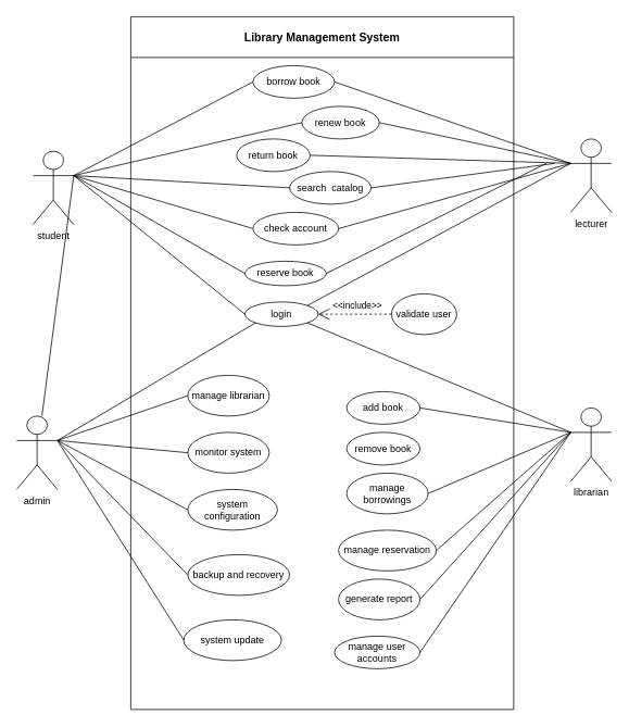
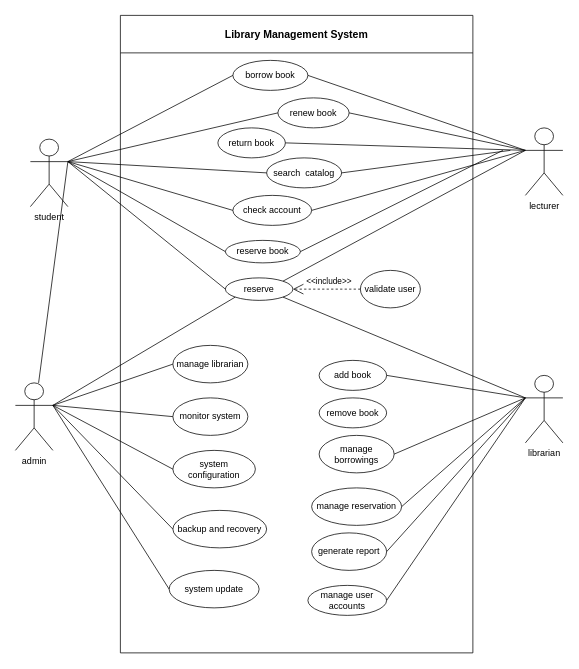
  <mxCell id="0" />
  <mxCell id="1" parent="0" />
  <mxCell id="2" value="Library Management System" style="swimlane;startSize=50;fontSize=14;labelBackgroundColor=default;" vertex="1" parent="1"><mxGeometry x="160" y="20" width="470" height="850" as="geometry" /></mxCell>
  <mxCell id="3" value="reserve book" style="ellipse;whiteSpace=wrap;html=1;" vertex="1" parent="2"><mxGeometry x="140" y="300" width="100" height="30" as="geometry" /></mxCell>
  <mxCell id="4" value="borrow book" style="ellipse;whiteSpace=wrap;html=1;" vertex="1" parent="2"><mxGeometry x="150" y="60" width="100" height="40" as="geometry" /></mxCell>
  <mxCell id="5" value="renew book" style="ellipse;whiteSpace=wrap;html=1;" vertex="1" parent="2"><mxGeometry x="210" y="110" width="95" height="40" as="geometry" /></mxCell>
  <mxCell id="6" value="return book" style="ellipse;whiteSpace=wrap;html=1;" vertex="1" parent="2"><mxGeometry x="130" y="150" width="90" height="40" as="geometry" /></mxCell>
  <mxCell id="7" value="search&amp;nbsp; catalog" style="ellipse;whiteSpace=wrap;html=1;" vertex="1" parent="2"><mxGeometry x="195" y="190" width="100" height="40" as="geometry" /></mxCell>
  <mxCell id="8" value="manage borrowings" style="ellipse;whiteSpace=wrap;html=1;" vertex="1" parent="2"><mxGeometry x="265" y="560" width="100" height="50" as="geometry" /></mxCell>
  <mxCell id="9" value="check account" style="ellipse;whiteSpace=wrap;html=1;" vertex="1" parent="2"><mxGeometry x="150" y="240" width="105" height="40" as="geometry" /></mxCell>
  <mxCell id="10" value="monitor system" style="ellipse;whiteSpace=wrap;html=1;" vertex="1" parent="2"><mxGeometry x="70" y="510" width="100" height="50" as="geometry" /></mxCell>
  <mxCell id="11" value="remove book" style="ellipse;whiteSpace=wrap;html=1;" vertex="1" parent="2"><mxGeometry x="265" y="510" width="90" height="40" as="geometry" /></mxCell>
  <mxCell id="12" value="manage librarian" style="ellipse;whiteSpace=wrap;html=1;" vertex="1" parent="2"><mxGeometry x="70" y="440" width="100" height="50" as="geometry" /></mxCell>
  <mxCell id="13" value="validate user" style="ellipse;whiteSpace=wrap;html=1;" vertex="1" parent="2"><mxGeometry x="320" y="340" width="80" height="50" as="geometry" /></mxCell>
- <mxCell id="14" value="login" style="ellipse;whiteSpace=wrap;html=1;" vertex="1" parent="2"><mxGeometry x="140" y="350" width="90" height="30" as="geometry" /></mxCell>
+ <mxCell id="14" value="reserve" style="ellipse;whiteSpace=wrap;html=1;" vertex="1" parent="2"><mxGeometry x="140" y="350" width="90" height="30" as="geometry" /></mxCell>
  <mxCell id="15" value="" style="endArrow=none;html=1;rounded=0;entryX=1;entryY=0.5;entryDx=0;entryDy=0;" edge="1" parent="2" target="7"><mxGeometry width="50" height="50" relative="1" as="geometry"><mxPoint x="520" y="180" as="sourcePoint" /><mxPoint x="370" y="220" as="targetPoint" /></mxGeometry></mxCell>
  <mxCell id="16" value="" style="endArrow=none;html=1;rounded=0;exitX=1;exitY=0.5;exitDx=0;exitDy=0;" edge="1" parent="2" source="3"><mxGeometry width="50" height="50" relative="1" as="geometry"><mxPoint x="320" y="350" as="sourcePoint" /><mxPoint x="510" y="180" as="targetPoint" /></mxGeometry></mxCell>
  <mxCell id="17" value="&amp;lt;&amp;lt;include&amp;gt;&amp;gt;" style="endArrow=open;endSize=12;dashed=1;html=1;rounded=0;exitX=0;exitY=0.5;exitDx=0;exitDy=0;entryX=1;entryY=0.5;entryDx=0;entryDy=0;" edge="1" parent="2" source="13" target="14"><mxGeometry x="-0.059" y="-11" width="160" relative="1" as="geometry"><mxPoint x="200" y="400" as="sourcePoint" /><mxPoint x="360" y="400" as="targetPoint" /><mxPoint as="offset" /></mxGeometry></mxCell>
  <mxCell id="18" value="add book" style="ellipse;whiteSpace=wrap;html=1;" vertex="1" parent="2"><mxGeometry x="265" y="460" width="90" height="40" as="geometry" /></mxCell>
  <mxCell id="19" value="manage reservation" style="ellipse;whiteSpace=wrap;html=1;" vertex="1" parent="2"><mxGeometry x="255" y="630" width="120" height="50" as="geometry" /></mxCell>
  <mxCell id="20" value="generate report" style="ellipse;whiteSpace=wrap;html=1;" vertex="1" parent="2"><mxGeometry x="255" y="690" width="100" height="50" as="geometry" /></mxCell>
  <mxCell id="21" value="manage user accounts" style="ellipse;whiteSpace=wrap;html=1;" vertex="1" parent="2"><mxGeometry x="250" y="760" width="105" height="40" as="geometry" /></mxCell>
  <mxCell id="22" value="system update" style="ellipse;whiteSpace=wrap;html=1;" vertex="1" parent="2"><mxGeometry x="65" y="740" width="120" height="50" as="geometry" /></mxCell>
  <mxCell id="23" value="system configuration" style="ellipse;whiteSpace=wrap;html=1;" vertex="1" parent="2"><mxGeometry x="70" y="580" width="110" height="50" as="geometry" /></mxCell>
  <mxCell id="24" value="backup and recovery" style="ellipse;whiteSpace=wrap;html=1;" vertex="1" parent="2"><mxGeometry x="70" y="660" width="125" height="50" as="geometry" /></mxCell>
  <mxCell id="25" value="student" style="shape=umlActor;verticalLabelPosition=bottom;verticalAlign=top;html=1;outlineConnect=0;" vertex="1" parent="1"><mxGeometry x="40" y="185" width="50" height="90" as="geometry" /></mxCell>
  <mxCell id="26" value="librarian" style="shape=umlActor;verticalLabelPosition=bottom;verticalAlign=top;html=1;outlineConnect=0;" vertex="1" parent="1"><mxGeometry x="700" y="500" width="50" height="90" as="geometry" /></mxCell>
  <mxCell id="27" value="admin" style="shape=umlActor;verticalLabelPosition=bottom;verticalAlign=top;html=1;outlineConnect=0;" vertex="1" parent="1"><mxGeometry x="20" y="510" width="50" height="90" as="geometry" /></mxCell>
  <mxCell id="28" value="lecturer" style="shape=umlActor;verticalLabelPosition=bottom;verticalAlign=top;html=1;outlineConnect=0;" vertex="1" parent="1"><mxGeometry x="700" y="170" width="50" height="90" as="geometry" /></mxCell>
  <mxCell id="29" value="" style="endArrow=none;html=1;rounded=0;entryX=1;entryY=0.5;entryDx=0;entryDy=0;exitX=0;exitY=0.333;exitDx=0;exitDy=0;exitPerimeter=0;" edge="1" parent="1" source="28" target="4"><mxGeometry width="50" height="50" relative="1" as="geometry"><mxPoint x="690" y="230" as="sourcePoint" /><mxPoint x="640" y="170" as="targetPoint" /></mxGeometry></mxCell>
  <mxCell id="30" value="" style="endArrow=none;html=1;rounded=0;entryX=1;entryY=0.5;entryDx=0;entryDy=0;exitX=0;exitY=0.333;exitDx=0;exitDy=0;exitPerimeter=0;" edge="1" parent="1" source="28" target="9"><mxGeometry width="50" height="50" relative="1" as="geometry"><mxPoint x="670" y="340" as="sourcePoint" /><mxPoint x="620" y="280" as="targetPoint" /></mxGeometry></mxCell>
  <mxCell id="31" value="" style="endArrow=none;html=1;rounded=0;entryX=1;entryY=0.5;entryDx=0;entryDy=0;exitX=0;exitY=0.333;exitDx=0;exitDy=0;exitPerimeter=0;" edge="1" parent="1" source="28" target="5"><mxGeometry width="50" height="50" relative="1" as="geometry"><mxPoint x="570" y="280" as="sourcePoint" /><mxPoint x="520" y="220" as="targetPoint" /></mxGeometry></mxCell>
  <mxCell id="32" value="" style="endArrow=none;html=1;rounded=0;entryX=1;entryY=0.5;entryDx=0;entryDy=0;exitX=0;exitY=0.333;exitDx=0;exitDy=0;exitPerimeter=0;" edge="1" parent="1" source="28" target="6"><mxGeometry width="50" height="50" relative="1" as="geometry"><mxPoint x="570" y="300" as="sourcePoint" /><mxPoint x="520" y="240" as="targetPoint" /></mxGeometry></mxCell>
  <mxCell id="33" value="" style="endArrow=none;html=1;rounded=0;exitX=1;exitY=0;exitDx=0;exitDy=0;entryX=0;entryY=0.333;entryDx=0;entryDy=0;entryPerimeter=0;" edge="1" parent="1" source="14" target="28"><mxGeometry width="50" height="50" relative="1" as="geometry"><mxPoint x="530" y="350" as="sourcePoint" /><mxPoint x="580" y="300" as="targetPoint" /></mxGeometry></mxCell>
  <mxCell id="34" value="" style="endArrow=none;html=1;rounded=0;entryX=0;entryY=0.5;entryDx=0;entryDy=0;exitX=1;exitY=0.333;exitDx=0;exitDy=0;exitPerimeter=0;" edge="1" parent="1" source="25" target="3"><mxGeometry width="50" height="50" relative="1" as="geometry"><mxPoint x="90" y="260" as="sourcePoint" /><mxPoint x="170" y="290" as="targetPoint" /></mxGeometry></mxCell>
  <mxCell id="35" value="" style="endArrow=none;html=1;rounded=0;exitX=1;exitY=0.333;exitDx=0;exitDy=0;exitPerimeter=0;entryX=0;entryY=0.5;entryDx=0;entryDy=0;" edge="1" parent="1" source="25" target="7"><mxGeometry width="50" height="50" relative="1" as="geometry"><mxPoint x="110" y="300" as="sourcePoint" /><mxPoint x="160" y="250" as="targetPoint" /></mxGeometry></mxCell>
  <mxCell id="36" value="" style="endArrow=none;html=1;rounded=0;entryX=0;entryY=0.5;entryDx=0;entryDy=0;exitX=1;exitY=0.333;exitDx=0;exitDy=0;exitPerimeter=0;" edge="1" parent="1" source="25" target="14"><mxGeometry width="50" height="50" relative="1" as="geometry"><mxPoint x="120" y="370" as="sourcePoint" /><mxPoint x="170" y="320" as="targetPoint" /></mxGeometry></mxCell>
  <mxCell id="37" value="" style="endArrow=none;html=1;rounded=0;entryX=0;entryY=0.5;entryDx=0;entryDy=0;exitX=1;exitY=0.333;exitDx=0;exitDy=0;exitPerimeter=0;" edge="1" parent="1" source="25" target="9"><mxGeometry width="50" height="50" relative="1" as="geometry"><mxPoint x="100" y="290" as="sourcePoint" /><mxPoint x="170" y="250" as="targetPoint" /></mxGeometry></mxCell>
  <mxCell id="38" value="" style="endArrow=none;html=1;rounded=0;exitX=1;exitY=0.333;exitDx=0;exitDy=0;exitPerimeter=0;" edge="1" parent="1" source="25" target="27"><mxGeometry width="50" height="50" relative="1" as="geometry"><mxPoint x="120" y="300" as="sourcePoint" /><mxPoint x="170" y="250" as="targetPoint" /></mxGeometry></mxCell>
  <mxCell id="39" value="" style="endArrow=none;html=1;rounded=0;exitX=1;exitY=0.333;exitDx=0;exitDy=0;exitPerimeter=0;entryX=0;entryY=0.5;entryDx=0;entryDy=0;" edge="1" parent="1" source="25" target="5"><mxGeometry width="50" height="50" relative="1" as="geometry"><mxPoint x="120" y="280" as="sourcePoint" /><mxPoint x="170" y="230" as="targetPoint" /></mxGeometry></mxCell>
  <mxCell id="40" value="" style="endArrow=none;html=1;rounded=0;exitX=1;exitY=0.333;exitDx=0;exitDy=0;exitPerimeter=0;entryX=0;entryY=0.5;entryDx=0;entryDy=0;" edge="1" parent="1" source="25" target="4"><mxGeometry width="50" height="50" relative="1" as="geometry"><mxPoint x="120" y="220" as="sourcePoint" /><mxPoint x="170" y="170" as="targetPoint" /></mxGeometry></mxCell>
  <mxCell id="41" value="" style="endArrow=none;html=1;rounded=0;entryX=0;entryY=1;entryDx=0;entryDy=0;exitX=1;exitY=0.333;exitDx=0;exitDy=0;exitPerimeter=0;" edge="1" parent="1" source="27" target="14"><mxGeometry width="50" height="50" relative="1" as="geometry"><mxPoint x="130" y="490" as="sourcePoint" /><mxPoint x="180" y="440" as="targetPoint" /></mxGeometry></mxCell>
  <mxCell id="42" value="" style="endArrow=none;html=1;rounded=0;exitX=1;exitY=1;exitDx=0;exitDy=0;entryX=0;entryY=0.333;entryDx=0;entryDy=0;entryPerimeter=0;" edge="1" parent="1" source="14" target="26"><mxGeometry width="50" height="50" relative="1" as="geometry"><mxPoint x="570" y="510" as="sourcePoint" /><mxPoint x="620" y="460" as="targetPoint" /></mxGeometry></mxCell>
  <mxCell id="43" value="" style="endArrow=none;html=1;rounded=0;exitX=1;exitY=0.5;exitDx=0;exitDy=0;entryX=0;entryY=0.333;entryDx=0;entryDy=0;entryPerimeter=0;" edge="1" parent="1" source="18" target="26"><mxGeometry width="50" height="50" relative="1" as="geometry"><mxPoint x="560" y="570" as="sourcePoint" /><mxPoint x="610" y="520" as="targetPoint" /></mxGeometry></mxCell>
  <mxCell id="44" value="" style="endArrow=none;html=1;rounded=0;entryX=0;entryY=0.333;entryDx=0;entryDy=0;entryPerimeter=0;exitX=1;exitY=0.5;exitDx=0;exitDy=0;" edge="1" parent="1" source="8" target="26"><mxGeometry width="50" height="50" relative="1" as="geometry"><mxPoint x="570" y="630" as="sourcePoint" /><mxPoint x="620" y="580" as="targetPoint" /></mxGeometry></mxCell>
  <mxCell id="45" value="" style="endArrow=none;html=1;rounded=0;entryX=0;entryY=0.333;entryDx=0;entryDy=0;entryPerimeter=0;exitX=1;exitY=0.5;exitDx=0;exitDy=0;" edge="1" parent="1" source="19" target="26"><mxGeometry width="50" height="50" relative="1" as="geometry"><mxPoint x="560" y="660" as="sourcePoint" /><mxPoint x="610" y="610" as="targetPoint" /></mxGeometry></mxCell>
  <mxCell id="46" value="" style="endArrow=none;html=1;rounded=0;entryX=0;entryY=0.333;entryDx=0;entryDy=0;entryPerimeter=0;exitX=1;exitY=0.5;exitDx=0;exitDy=0;" edge="1" parent="1" source="20" target="26"><mxGeometry width="50" height="50" relative="1" as="geometry"><mxPoint x="560" y="700" as="sourcePoint" /><mxPoint x="610" y="650" as="targetPoint" /></mxGeometry></mxCell>
  <mxCell id="47" value="" style="endArrow=none;html=1;rounded=0;entryX=0;entryY=0.333;entryDx=0;entryDy=0;entryPerimeter=0;exitX=1;exitY=0.5;exitDx=0;exitDy=0;" edge="1" parent="1" source="21" target="26"><mxGeometry width="50" height="50" relative="1" as="geometry"><mxPoint x="550" y="750" as="sourcePoint" /><mxPoint x="600" y="700" as="targetPoint" /></mxGeometry></mxCell>
  <mxCell id="48" value="" style="endArrow=none;html=1;rounded=0;entryX=0;entryY=0.5;entryDx=0;entryDy=0;exitX=1;exitY=0.333;exitDx=0;exitDy=0;exitPerimeter=0;" edge="1" parent="1" source="27" target="10"><mxGeometry width="50" height="50" relative="1" as="geometry"><mxPoint x="80" y="650" as="sourcePoint" /><mxPoint x="180" y="540" as="targetPoint" /></mxGeometry></mxCell>
  <mxCell id="49" value="" style="endArrow=none;html=1;rounded=0;exitX=1;exitY=0.333;exitDx=0;exitDy=0;exitPerimeter=0;entryX=0;entryY=0.5;entryDx=0;entryDy=0;" edge="1" parent="1" source="27" target="23"><mxGeometry width="50" height="50" relative="1" as="geometry"><mxPoint x="110" y="590" as="sourcePoint" /><mxPoint x="160" y="540" as="targetPoint" /></mxGeometry></mxCell>
  <mxCell id="50" value="" style="endArrow=none;html=1;rounded=0;exitX=1;exitY=0.333;exitDx=0;exitDy=0;exitPerimeter=0;entryX=0;entryY=0.5;entryDx=0;entryDy=0;" edge="1" parent="1" source="27" target="24"><mxGeometry width="50" height="50" relative="1" as="geometry"><mxPoint x="110" y="600" as="sourcePoint" /><mxPoint x="160" y="550" as="targetPoint" /></mxGeometry></mxCell>
  <mxCell id="51" value="" style="endArrow=none;html=1;rounded=0;entryX=0;entryY=0.5;entryDx=0;entryDy=0;exitX=1;exitY=0.333;exitDx=0;exitDy=0;exitPerimeter=0;" edge="1" parent="1" source="27" target="22"><mxGeometry width="50" height="50" relative="1" as="geometry"><mxPoint x="100" y="720" as="sourcePoint" /><mxPoint x="150" y="670" as="targetPoint" /></mxGeometry></mxCell>
  <mxCell id="52" value="" style="endArrow=none;html=1;rounded=0;entryX=0;entryY=0.5;entryDx=0;entryDy=0;exitX=1;exitY=0.333;exitDx=0;exitDy=0;exitPerimeter=0;" edge="1" parent="1" source="27" target="12"><mxGeometry width="50" height="50" relative="1" as="geometry"><mxPoint x="80" y="640" as="sourcePoint" /><mxPoint x="190" y="495" as="targetPoint" /></mxGeometry></mxCell>
